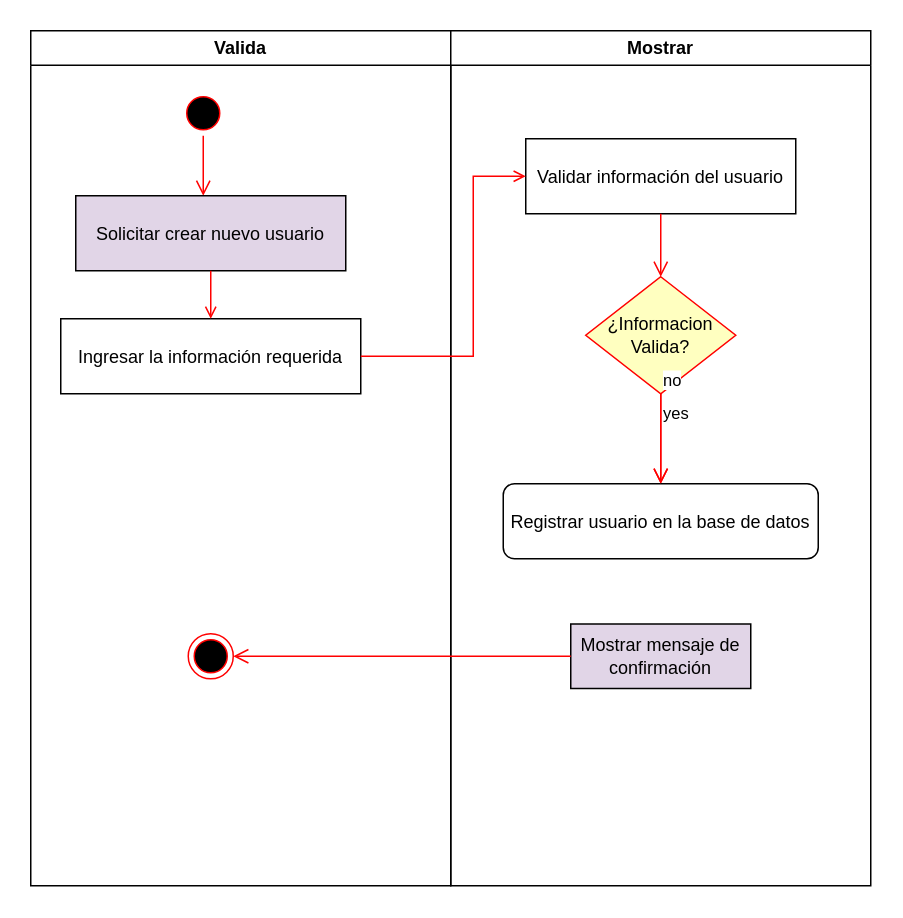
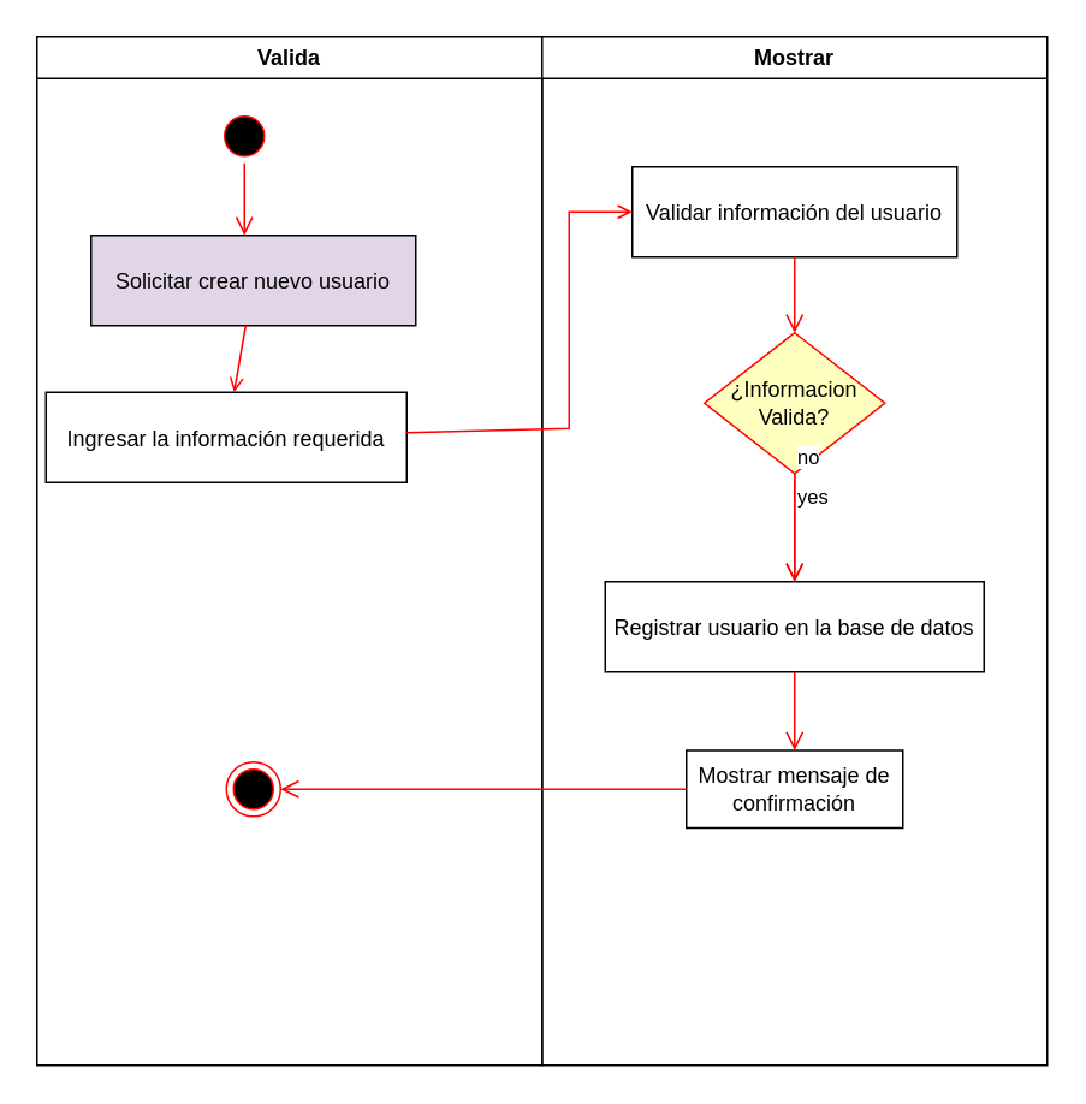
  <mxCell id="0" />
  <mxCell id="1" parent="0" />
  <mxCell id="2" value="Valida" style="swimlane;whiteSpace=wrap" vertex="1" parent="1"><mxGeometry x="20" y="20" width="280" height="570" as="geometry" /></mxCell>
  <mxCell id="3" value="" style="ellipse;shape=startState;fillColor=#000000;strokeColor=#ff0000;" vertex="1" parent="2"><mxGeometry x="100" y="40" width="30" height="30" as="geometry" /></mxCell>
  <mxCell id="4" value="" style="edgeStyle=elbowEdgeStyle;elbow=horizontal;verticalAlign=bottom;endArrow=open;endSize=8;strokeColor=#FF0000;endFill=1;rounded=0" edge="1" parent="2" source="3" target="5"><mxGeometry x="100" y="40" as="geometry"><mxPoint x="115" y="110" as="targetPoint" /></mxGeometry></mxCell>
  <mxCell id="5" value="Solicitar crear nuevo usuario" style="fillColor=#e1d5e7;" vertex="1" parent="2"><mxGeometry x="30" y="110" width="180" height="50" as="geometry" /></mxCell>
- <mxCell id="6" value="Ingresar la información requerida" style="" vertex="1" parent="2"><mxGeometry x="20" y="192" width="200" height="50" as="geometry" /></mxCell>
+ <mxCell id="6" value="Ingresar la información requerida" style="" vertex="1" parent="2"><mxGeometry x="5" y="197" width="200" height="50" as="geometry" /></mxCell>
  <mxCell id="7" value="" style="endArrow=open;strokeColor=#FF0000;endFill=1;rounded=0" edge="1" parent="2" source="5" target="6"><mxGeometry relative="1" as="geometry" /></mxCell>
  <mxCell id="8" value="yes" style="edgeStyle=orthogonalEdgeStyle;html=1;align=left;verticalAlign=top;endArrow=open;endSize=8;strokeColor=#ff0000;rounded=0;exitX=0.5;exitY=1;exitDx=0;exitDy=0;" edge="1" parent="2" source="12"><mxGeometry x="-1" relative="1" as="geometry"><mxPoint x="420" y="302" as="targetPoint" /><Array as="points"><mxPoint x="420" y="292" /><mxPoint x="420" y="292" /></Array></mxGeometry></mxCell>
  <mxCell id="9" value="" style="ellipse;html=1;shape=endState;fillColor=#000000;strokeColor=#ff0000;" vertex="1" parent="2"><mxGeometry x="105" y="402" width="30" height="30" as="geometry" /></mxCell>
  <mxCell id="10" value="Mostrar" style="swimlane;whiteSpace=wrap" vertex="1" parent="1"><mxGeometry x="300" y="20" width="280" height="570" as="geometry" /></mxCell>
  <mxCell id="11" value="Validar información del usuario" style="" vertex="1" parent="10"><mxGeometry x="50" y="72" width="180" height="50" as="geometry" /></mxCell>
  <mxCell id="12" value="¿Informacion Valida?" style="rhombus;whiteSpace=wrap;html=1;fontColor=#000000;fillColor=#ffffc0;strokeColor=#ff0000;" vertex="1" parent="10"><mxGeometry x="90" y="164" width="100" height="78" as="geometry" /></mxCell>
- <mxCell id="13" value="Registrar usuario en la base de datos" style="rounded=1;" vertex="1" parent="10"><mxGeometry x="35" y="302" width="210" height="50" as="geometry" /></mxCell>
- <mxCell id="14" value="Mostrar mensaje de confirmación" style="whiteSpace=wrap;html=1;fillColor=#e1d5e7;" vertex="1" parent="10"><mxGeometry x="80" y="395.5" width="120" height="43" as="geometry" /></mxCell>
+ <mxCell id="13" value="Registrar usuario en la base de datos" style="" vertex="1" parent="10"><mxGeometry x="35" y="302" width="210" height="50" as="geometry" /></mxCell>
+ <mxCell id="14" value="Mostrar mensaje de confirmación" style="whiteSpace=wrap;html=1;" vertex="1" parent="10"><mxGeometry x="80" y="395.5" width="120" height="43" as="geometry" /></mxCell>
  <mxCell id="15" value="" style="edgeStyle=elbowEdgeStyle;elbow=horizontal;verticalAlign=bottom;endArrow=open;endSize=8;strokeColor=#FF0000;endFill=1;rounded=0;exitX=0.5;exitY=1;exitDx=0;exitDy=0;entryX=0.5;entryY=0;entryDx=0;entryDy=0;" edge="1" parent="10" source="11" target="12"><mxGeometry x="-345" y="-88" as="geometry"><mxPoint x="-45" y="132" as="targetPoint" /><mxPoint x="-160" y="80" as="sourcePoint" /><Array as="points"><mxPoint x="140" y="142" /></Array></mxGeometry></mxCell>
+ <mxCell id="16" value="" style="edgeStyle=elbowEdgeStyle;elbow=horizontal;verticalAlign=bottom;endArrow=open;endSize=8;strokeColor=#FF0000;endFill=1;rounded=0;exitX=0.5;exitY=1;exitDx=0;exitDy=0;" edge="1" parent="10" source="13" target="14"><mxGeometry x="-345" y="-88" as="geometry"><mxPoint x="-150" y="130" as="targetPoint" /><mxPoint x="95" y="362" as="sourcePoint" /></mxGeometry></mxCell>
  <mxCell id="17" value="" style="endArrow=open;strokeColor=#FF0000;endFill=1;rounded=0;entryX=0;entryY=0.5;entryDx=0;entryDy=0;" edge="1" parent="1" source="6" target="11"><mxGeometry relative="1" as="geometry"><Array as="points"><mxPoint x="315" y="237" /><mxPoint x="315" y="182" /><mxPoint x="315" y="117" /></Array></mxGeometry></mxCell>
  <mxCell id="18" value="no" style="edgeStyle=orthogonalEdgeStyle;html=1;align=left;verticalAlign=bottom;endArrow=open;endSize=8;strokeColor=#ff0000;rounded=0;" edge="1" parent="1" source="12" target="13"><mxGeometry x="-1" relative="1" as="geometry"><mxPoint x="265" y="212" as="targetPoint" /></mxGeometry></mxCell>
  <mxCell id="19" value="" style="edgeStyle=elbowEdgeStyle;elbow=horizontal;verticalAlign=bottom;endArrow=open;endSize=8;strokeColor=#FF0000;endFill=1;rounded=0;exitX=0;exitY=0.5;exitDx=0;exitDy=0;entryX=1;entryY=0.5;entryDx=0;entryDy=0;" edge="1" parent="1" source="14" target="9"><mxGeometry x="-345" y="-88" as="geometry"><mxPoint x="450" y="426" as="targetPoint" /><mxPoint x="450" y="382" as="sourcePoint" /></mxGeometry></mxCell>
